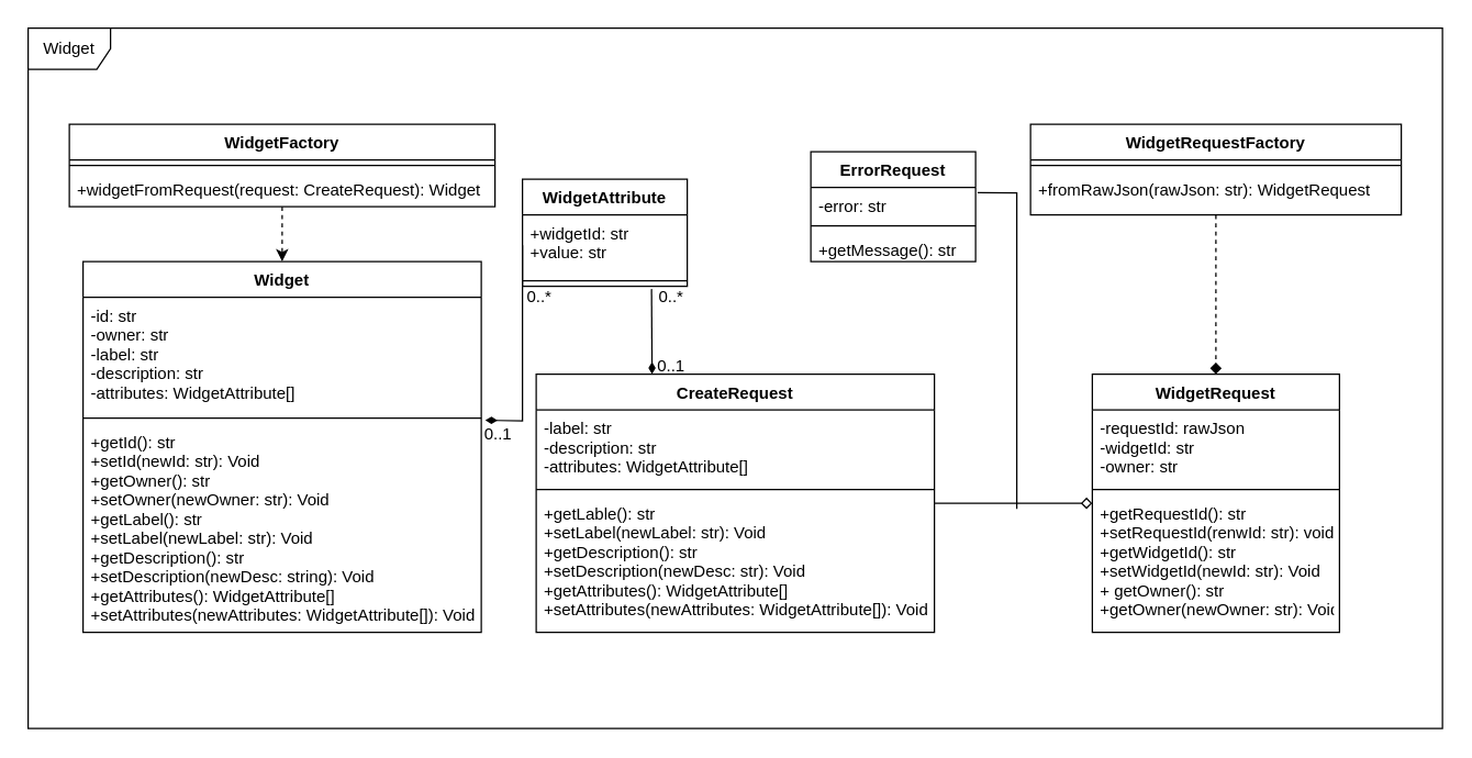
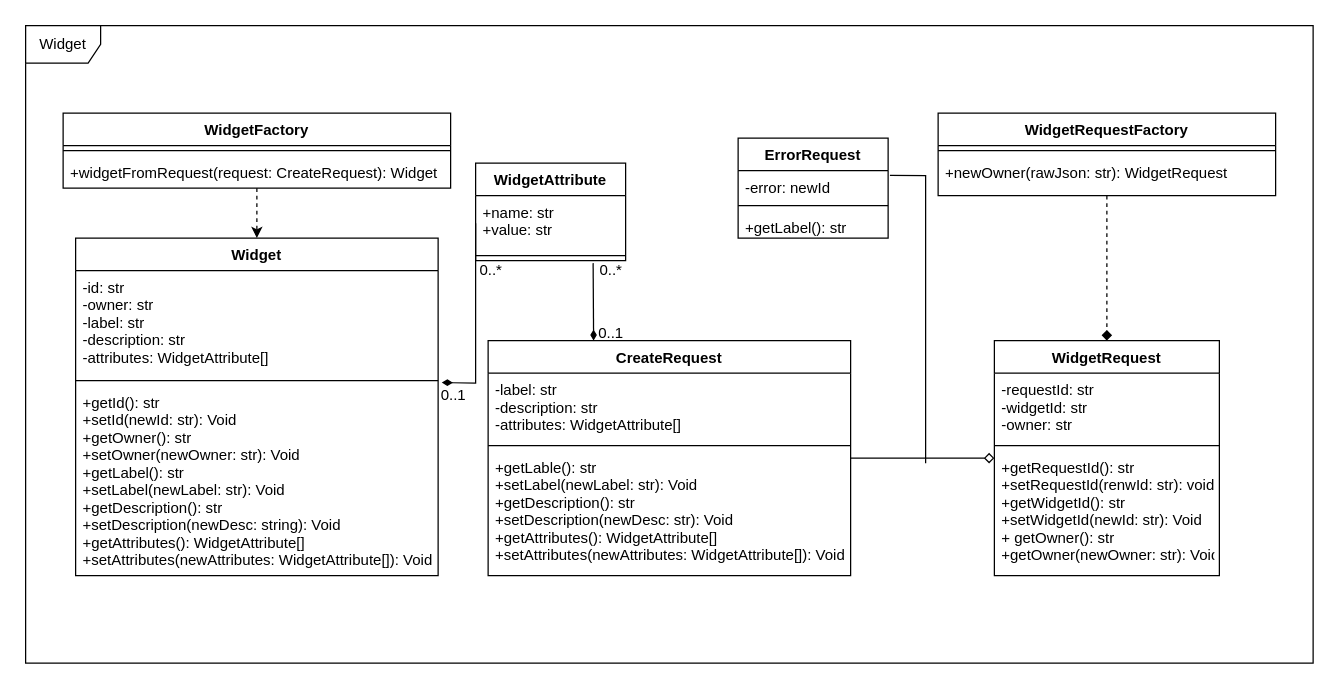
  <mxCell id="0" />
  <mxCell id="1" parent="0" />
  <mxCell id="2" style="edgeStyle=orthogonalEdgeStyle;rounded=0;orthogonalLoop=1;jettySize=auto;html=1;entryX=0.5;entryY=0;entryDx=0;entryDy=0;dashed=1;strokeColor=default;endArrow=diamond;" edge="1" parent="1" source="3" target="6"><mxGeometry relative="1" as="geometry" /></mxCell>
  <mxCell id="3" value="WidgetRequestFactory" style="swimlane;fontStyle=1;align=center;verticalAlign=top;childLayout=stackLayout;horizontal=1;startSize=26;horizontalStack=0;resizeParent=1;resizeParentMax=0;resizeLast=0;collapsible=1;marginBottom=0;" vertex="1" parent="1"><mxGeometry x="750" y="90" width="270" height="66" as="geometry" /></mxCell>
  <mxCell id="4" value="" style="line;strokeWidth=1;fillColor=none;align=left;verticalAlign=middle;spacingTop=-1;spacingLeft=3;spacingRight=3;rotatable=0;labelPosition=right;points=[];portConstraint=eastwest;strokeColor=inherit;" vertex="1" parent="3"><mxGeometry y="26" width="270" height="8" as="geometry" /></mxCell>
- <mxCell id="5" value="+fromRawJson(rawJson: str): WidgetRequest" style="text;strokeColor=none;fillColor=none;align=left;verticalAlign=top;spacingLeft=4;spacingRight=4;overflow=hidden;rotatable=0;points=[[0,0.5],[1,0.5]];portConstraint=eastwest;" vertex="1" parent="3"><mxGeometry y="34" width="270" height="32" as="geometry" /></mxCell>
+ <mxCell id="5" value="+newOwner(rawJson: str): WidgetRequest" style="text;strokeColor=none;fillColor=none;align=left;verticalAlign=top;spacingLeft=4;spacingRight=4;overflow=hidden;rotatable=0;points=[[0,0.5],[1,0.5]];portConstraint=eastwest;" vertex="1" parent="3"><mxGeometry y="34" width="270" height="32" as="geometry" /></mxCell>
  <mxCell id="6" value="WidgetRequest&#10;" style="swimlane;fontStyle=1;align=center;verticalAlign=top;childLayout=stackLayout;horizontal=1;startSize=26;horizontalStack=0;resizeParent=1;resizeParentMax=0;resizeLast=0;collapsible=1;marginBottom=0;" vertex="1" parent="1"><mxGeometry x="795" y="272" width="180" height="188" as="geometry" /></mxCell>
- <mxCell id="7" value="-requestId: rawJson&#10;-widgetId: str&#10;-owner: str" style="text;strokeColor=none;fillColor=none;align=left;verticalAlign=top;spacingLeft=4;spacingRight=4;overflow=hidden;rotatable=0;points=[[0,0.5],[1,0.5]];portConstraint=eastwest;" vertex="1" parent="6"><mxGeometry y="26" width="180" height="54" as="geometry" /></mxCell>
+ <mxCell id="7" value="-requestId: str&#10;-widgetId: str&#10;-owner: str" style="text;strokeColor=none;fillColor=none;align=left;verticalAlign=top;spacingLeft=4;spacingRight=4;overflow=hidden;rotatable=0;points=[[0,0.5],[1,0.5]];portConstraint=eastwest;" vertex="1" parent="6"><mxGeometry y="26" width="180" height="54" as="geometry" /></mxCell>
  <mxCell id="8" value="" style="line;strokeWidth=1;fillColor=none;align=left;verticalAlign=middle;spacingTop=-1;spacingLeft=3;spacingRight=3;rotatable=0;labelPosition=right;points=[];portConstraint=eastwest;strokeColor=inherit;" vertex="1" parent="6"><mxGeometry y="80" width="180" height="8" as="geometry" /></mxCell>
  <mxCell id="9" value="+getRequestId(): str&#10;+setRequestId(renwId: str): void&#10;+getWidgetId(): str&#10;+setWidgetId(newId: str): Void&#10;+ getOwner(): str&#10;+getOwner(newOwner: str): Void" style="text;strokeColor=none;fillColor=none;align=left;verticalAlign=top;spacingLeft=4;spacingRight=4;overflow=hidden;rotatable=0;points=[[0,0.5],[1,0.5]];portConstraint=eastwest;" vertex="1" parent="6"><mxGeometry y="88" width="180" height="100" as="geometry" /></mxCell>
  <mxCell id="10" style="edgeStyle=orthogonalEdgeStyle;rounded=0;orthogonalLoop=1;jettySize=auto;html=1;strokeColor=default;endArrow=diamond;endFill=0;" edge="1" parent="1" source="11" target="6"><mxGeometry relative="1" as="geometry" /></mxCell>
  <mxCell id="11" value="CreateRequest" style="swimlane;fontStyle=1;align=center;verticalAlign=top;childLayout=stackLayout;horizontal=1;startSize=26;horizontalStack=0;resizeParent=1;resizeParentMax=0;resizeLast=0;collapsible=1;marginBottom=0;" vertex="1" parent="1"><mxGeometry x="390" y="272" width="290" height="188" as="geometry" /></mxCell>
  <mxCell id="12" value="-label: str&#10;-description: str&#10;-attributes: WidgetAttribute[]" style="text;strokeColor=none;fillColor=none;align=left;verticalAlign=top;spacingLeft=4;spacingRight=4;overflow=hidden;rotatable=0;points=[[0,0.5],[1,0.5]];portConstraint=eastwest;" vertex="1" parent="11"><mxGeometry y="26" width="290" height="54" as="geometry" /></mxCell>
  <mxCell id="13" value="" style="line;strokeWidth=1;fillColor=none;align=left;verticalAlign=middle;spacingTop=-1;spacingLeft=3;spacingRight=3;rotatable=0;labelPosition=right;points=[];portConstraint=eastwest;strokeColor=inherit;" vertex="1" parent="11"><mxGeometry y="80" width="290" height="8" as="geometry" /></mxCell>
  <mxCell id="14" value="+getLable(): str&#10;+setLabel(newLabel: str): Void&#10;+getDescription(): str&#10;+setDescription(newDesc: str): Void&#10;+getAttributes(): WidgetAttribute[]&#10;+setAttributes(newAttributes: WidgetAttribute[]): Void " style="text;strokeColor=none;fillColor=none;align=left;verticalAlign=top;spacingLeft=4;spacingRight=4;overflow=hidden;rotatable=0;points=[[0,0.5],[1,0.5]];portConstraint=eastwest;" vertex="1" parent="11"><mxGeometry y="88" width="290" height="100" as="geometry" /></mxCell>
  <mxCell id="15" style="edgeStyle=orthogonalEdgeStyle;rounded=0;orthogonalLoop=1;jettySize=auto;html=1;entryX=0.5;entryY=0;entryDx=0;entryDy=0;strokeColor=default;dashed=1;" edge="1" parent="1" source="16" target="19"><mxGeometry relative="1" as="geometry" /></mxCell>
  <mxCell id="16" value="WidgetFactory" style="swimlane;fontStyle=1;align=center;verticalAlign=top;childLayout=stackLayout;horizontal=1;startSize=26;horizontalStack=0;resizeParent=1;resizeParentMax=0;resizeLast=0;collapsible=1;marginBottom=0;" vertex="1" parent="1"><mxGeometry x="50" y="90" width="310" height="60" as="geometry" /></mxCell>
  <mxCell id="17" value="" style="line;strokeWidth=1;fillColor=none;align=left;verticalAlign=middle;spacingTop=-1;spacingLeft=3;spacingRight=3;rotatable=0;labelPosition=right;points=[];portConstraint=eastwest;strokeColor=inherit;" vertex="1" parent="16"><mxGeometry y="26" width="310" height="8" as="geometry" /></mxCell>
  <mxCell id="18" value="+widgetFromRequest(request: CreateRequest): Widget&#10;" style="text;strokeColor=none;fillColor=none;align=left;verticalAlign=top;spacingLeft=4;spacingRight=4;overflow=hidden;rotatable=0;points=[[0,0.5],[1,0.5]];portConstraint=eastwest;" vertex="1" parent="16"><mxGeometry y="34" width="310" height="26" as="geometry" /></mxCell>
  <mxCell id="19" value="Widget" style="swimlane;fontStyle=1;align=center;verticalAlign=top;childLayout=stackLayout;horizontal=1;startSize=26;horizontalStack=0;resizeParent=1;resizeParentMax=0;resizeLast=0;collapsible=1;marginBottom=0;" vertex="1" parent="1"><mxGeometry x="60" y="190" width="290" height="270" as="geometry" /></mxCell>
  <mxCell id="20" value="-id: str&#10;-owner: str&#10;-label: str&#10;-description: str&#10;-attributes: WidgetAttribute[]" style="text;strokeColor=none;fillColor=none;align=left;verticalAlign=top;spacingLeft=4;spacingRight=4;overflow=hidden;rotatable=0;points=[[0,0.5],[1,0.5]];portConstraint=eastwest;" vertex="1" parent="19"><mxGeometry y="26" width="290" height="84" as="geometry" /></mxCell>
  <mxCell id="21" value="" style="line;strokeWidth=1;fillColor=none;align=left;verticalAlign=middle;spacingTop=-1;spacingLeft=3;spacingRight=3;rotatable=0;labelPosition=right;points=[];portConstraint=eastwest;strokeColor=inherit;" vertex="1" parent="19"><mxGeometry y="110" width="290" height="8" as="geometry" /></mxCell>
  <mxCell id="22" value="+getId(): str&#10;+setId(newId: str): Void&#10;+getOwner(): str&#10;+setOwner(newOwner: str): Void&#10;+getLabel(): str&#10;+setLabel(newLabel: str): Void&#10;+getDescription(): str&#10;+setDescription(newDesc: string): Void&#10;+getAttributes(): WidgetAttribute[]&#10;+setAttributes(newAttributes: WidgetAttribute[]): Void" style="text;strokeColor=none;fillColor=none;align=left;verticalAlign=top;spacingLeft=4;spacingRight=4;overflow=hidden;rotatable=0;points=[[0,0.5],[1,0.5]];portConstraint=eastwest;" vertex="1" parent="19"><mxGeometry y="118" width="290" height="152" as="geometry" /></mxCell>
  <mxCell id="23" value="ErrorRequest" style="swimlane;fontStyle=1;align=center;verticalAlign=top;childLayout=stackLayout;horizontal=1;startSize=26;horizontalStack=0;resizeParent=1;resizeParentMax=0;resizeLast=0;collapsible=1;marginBottom=0;" vertex="1" parent="1"><mxGeometry x="590" y="110" width="120" height="80" as="geometry" /></mxCell>
- <mxCell id="24" value="-error: str" style="text;strokeColor=none;fillColor=none;align=left;verticalAlign=top;spacingLeft=4;spacingRight=4;overflow=hidden;rotatable=0;points=[[0,0.5],[1,0.5]];portConstraint=eastwest;" vertex="1" parent="23"><mxGeometry y="26" width="120" height="24" as="geometry" /></mxCell>
+ <mxCell id="24" value="-error: newId" style="text;strokeColor=none;fillColor=none;align=left;verticalAlign=top;spacingLeft=4;spacingRight=4;overflow=hidden;rotatable=0;points=[[0,0.5],[1,0.5]];portConstraint=eastwest;" vertex="1" parent="23"><mxGeometry y="26" width="120" height="24" as="geometry" /></mxCell>
  <mxCell id="25" value="" style="line;strokeWidth=1;fillColor=none;align=left;verticalAlign=middle;spacingTop=-1;spacingLeft=3;spacingRight=3;rotatable=0;labelPosition=right;points=[];portConstraint=eastwest;strokeColor=inherit;" vertex="1" parent="23"><mxGeometry y="50" width="120" height="8" as="geometry" /></mxCell>
- <mxCell id="26" value="+getMessage(): str" style="text;strokeColor=none;fillColor=none;align=left;verticalAlign=top;spacingLeft=4;spacingRight=4;overflow=hidden;rotatable=0;points=[[0,0.5],[1,0.5]];portConstraint=eastwest;" vertex="1" parent="23"><mxGeometry y="58" width="120" height="22" as="geometry" /></mxCell>
+ <mxCell id="26" value="+getLabel(): str" style="text;strokeColor=none;fillColor=none;align=left;verticalAlign=top;spacingLeft=4;spacingRight=4;overflow=hidden;rotatable=0;points=[[0,0.5],[1,0.5]];portConstraint=eastwest;" vertex="1" parent="23"><mxGeometry y="58" width="120" height="22" as="geometry" /></mxCell>
  <mxCell id="27" value="WidgetAttribute" style="swimlane;fontStyle=1;align=center;verticalAlign=top;childLayout=stackLayout;horizontal=1;startSize=26;horizontalStack=0;resizeParent=1;resizeParentMax=0;resizeLast=0;collapsible=1;marginBottom=0;" vertex="1" parent="1"><mxGeometry x="380" y="130" width="120" height="78" as="geometry" /></mxCell>
- <mxCell id="28" value="+widgetId: str&#10;+value: str" style="text;strokeColor=none;fillColor=none;align=left;verticalAlign=top;spacingLeft=4;spacingRight=4;overflow=hidden;rotatable=0;points=[[0,0.5],[1,0.5]];portConstraint=eastwest;" vertex="1" parent="27"><mxGeometry y="26" width="120" height="44" as="geometry" /></mxCell>
+ <mxCell id="28" value="+name: str&#10;+value: str" style="text;strokeColor=none;fillColor=none;align=left;verticalAlign=top;spacingLeft=4;spacingRight=4;overflow=hidden;rotatable=0;points=[[0,0.5],[1,0.5]];portConstraint=eastwest;" vertex="1" parent="27"><mxGeometry y="26" width="120" height="44" as="geometry" /></mxCell>
  <mxCell id="29" value="" style="line;strokeWidth=1;fillColor=none;align=left;verticalAlign=middle;spacingTop=-1;spacingLeft=3;spacingRight=3;rotatable=0;labelPosition=right;points=[];portConstraint=eastwest;strokeColor=inherit;" vertex="1" parent="27"><mxGeometry y="70" width="120" height="8" as="geometry" /></mxCell>
  <mxCell id="30" value="" style="endArrow=none;html=1;rounded=0;strokeColor=default;entryX=1.012;entryY=0.158;entryDx=0;entryDy=0;entryPerimeter=0;" edge="1" parent="1" target="24"><mxGeometry width="50" height="50" relative="1" as="geometry"><mxPoint x="740" y="370" as="sourcePoint" /><mxPoint x="720" y="240" as="targetPoint" /><Array as="points"><mxPoint x="740" y="140" /></Array></mxGeometry></mxCell>
  <mxCell id="31" value="" style="endArrow=diamondThin;html=1;rounded=0;strokeColor=default;entryX=0.291;entryY=0;entryDx=0;entryDy=0;endFill=1;entryPerimeter=0;" edge="1" parent="1" target="11"><mxGeometry width="50" height="50" relative="1" as="geometry"><mxPoint x="474" y="210" as="sourcePoint" /><mxPoint x="520" y="240" as="targetPoint" /></mxGeometry></mxCell>
  <mxCell id="32" value="" style="endArrow=diamondThin;html=1;rounded=0;strokeColor=default;entryX=1.01;entryY=-0.016;entryDx=0;entryDy=0;endFill=1;entryPerimeter=0;exitX=0;exitY=0.5;exitDx=0;exitDy=0;" edge="1" parent="1" source="28" target="22"><mxGeometry width="50" height="50" relative="1" as="geometry"><mxPoint x="484" y="220" as="sourcePoint" /><mxPoint x="484.39" y="282" as="targetPoint" /><Array as="points"><mxPoint x="380" y="306" /></Array></mxGeometry></mxCell>
  <mxCell id="33" value="0..*" style="verticalLabelPosition=middle;verticalAlign=middle;html=1;shape=mxgraph.basic.rect;fillColor2=none;strokeWidth=1;size=20;indent=5;fillColor=none;strokeColor=none;labelPosition=center;align=center;" vertex="1" parent="1"><mxGeometry x="380" y="210" width="24" height="12" as="geometry" /></mxCell>
  <mxCell id="34" value="0..*" style="verticalLabelPosition=middle;verticalAlign=middle;html=1;shape=mxgraph.basic.rect;fillColor2=none;strokeWidth=1;size=20;indent=5;fillColor=none;strokeColor=none;labelPosition=center;align=center;" vertex="1" parent="1"><mxGeometry x="476" y="210" width="24" height="12" as="geometry" /></mxCell>
  <mxCell id="35" value="0..1" style="verticalLabelPosition=middle;verticalAlign=middle;html=1;shape=mxgraph.basic.rect;fillColor2=none;strokeWidth=1;size=0;indent=5;fillColor=none;strokeColor=none;labelPosition=center;align=center;" vertex="1" parent="1"><mxGeometry x="350" y="310" width="24" height="12" as="geometry" /></mxCell>
  <mxCell id="36" value="0..1" style="verticalLabelPosition=middle;verticalAlign=middle;html=1;shape=mxgraph.basic.rect;fillColor2=none;strokeWidth=1;size=0;indent=5;fillColor=none;strokeColor=none;labelPosition=center;align=center;" vertex="1" parent="1"><mxGeometry x="476" y="260" width="24" height="12" as="geometry" /></mxCell>
  <mxCell id="37" value="Widget" style="shape=umlFrame;whiteSpace=wrap;html=1;fillColor=none;" vertex="1" parent="1"><mxGeometry x="20" y="20" width="1030" height="510" as="geometry" /></mxCell>
